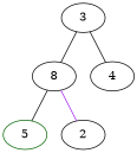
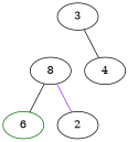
  graph {
    node [color=black]
    edge [color=black]
    n1 [label=3]
    n2 [label=8]
    n3 [label=4]
-   n4 [color=darkgreen label=5]
+   n4 [color=darkgreen label=6]
    n5 [label=2]
-   n1 -- n2
    n1 -- n3
    n2 -- n4
    n2 -- n5 [color=purple]
  }
